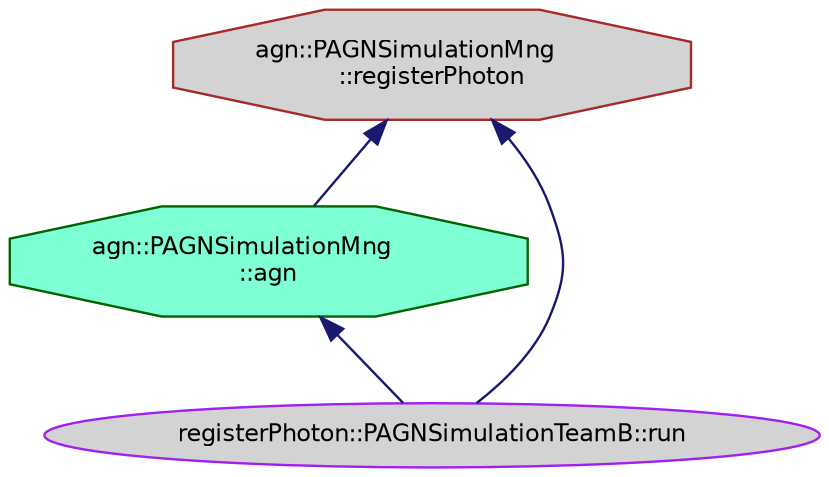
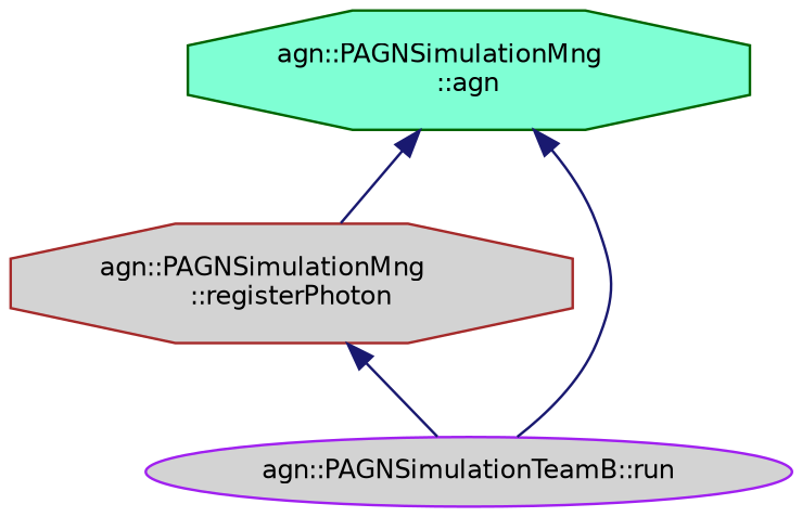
  digraph {
    rankdir=TB
    node [fillcolor=lightgrey fontname=Helvetica fontsize=10 shape=octagon style=filled]
    edge [color=midnightblue dir=back fontname=Helvetica fontsize=10 labelfontname=Helvetica labelfontsize=10 style=solid]
    n1 [color=darkgreen fillcolor=aquamarine fontcolor=black height=0.2 label="agn::PAGNSimulationMng\l::agn" width=0.4]
    n2 [color=brown height=0.2 label="agn::PAGNSimulationMng\l::registerPhoton" width=0.4]
-   n3 [color=purple height=0.2 label="registerPhoton::PAGNSimulationTeamB::run" shape=ellipse width=0.4]
-   n2 -> n1
+   n3 [color=purple height=0.2 label="agn::PAGNSimulationTeamB::run" shape=ellipse width=0.4]
+   n1 -> n2
    n1 -> n3
    n2 -> n3
  }
